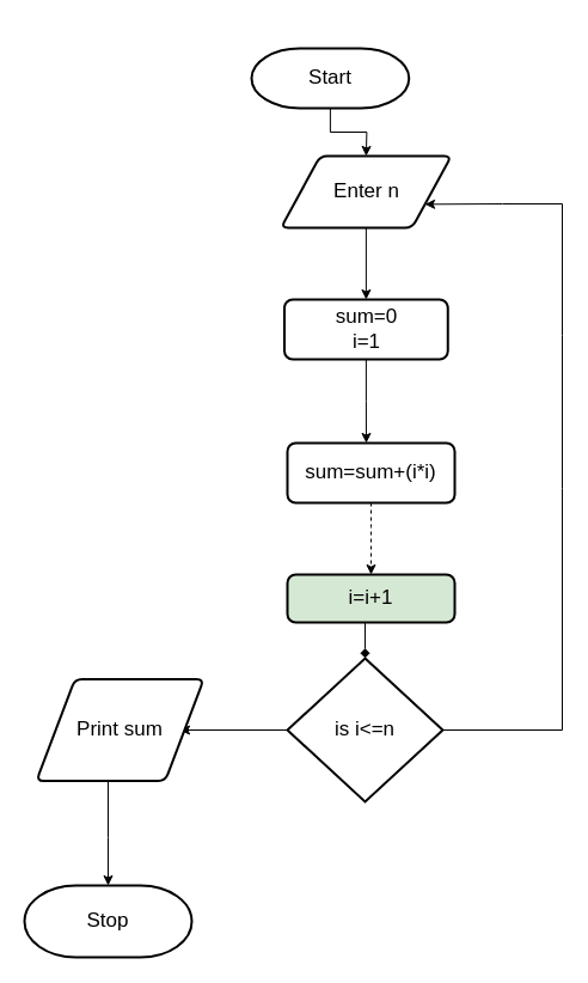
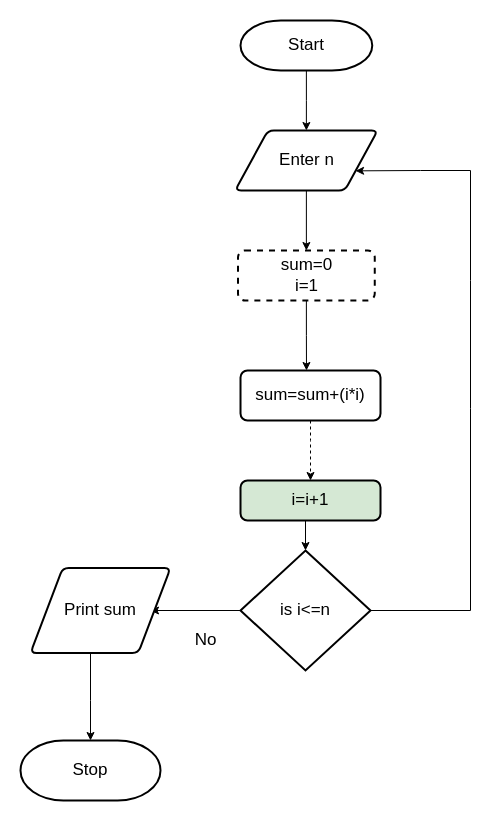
  <mxCell id="0" />
  <mxCell id="1" parent="0" />
  <mxCell id="2" style="edgeStyle=orthogonalEdgeStyle;rounded=0;orthogonalLoop=1;jettySize=auto;html=1;exitX=0.5;exitY=1;exitDx=0;exitDy=0;fontSize=17;" edge="1" parent="1" source="3"><mxGeometry relative="1" as="geometry"><mxPoint x="306" y="370" as="targetPoint" /></mxGeometry></mxCell>
- <mxCell id="3" value="sum=0&lt;br&gt;i=1" style="rounded=1;whiteSpace=wrap;html=1;absoluteArcSize=1;arcSize=14;strokeWidth=2;fontSize=17;" vertex="1" parent="1"><mxGeometry x="237.5" y="250" width="136.76" height="50" as="geometry" /></mxCell>
+ <mxCell id="3" value="sum=0&lt;br&gt;i=1" style="rounded=1;whiteSpace=wrap;html=1;absoluteArcSize=1;arcSize=14;strokeWidth=2;fontSize=17;dashed=1;" vertex="1" parent="1"><mxGeometry x="237.5" y="250" width="136.76" height="50" as="geometry" /></mxCell>
  <mxCell id="4" value="" style="endArrow=classic;html=1;rounded=0;fontSize=17;" edge="1" parent="1" target="3"><mxGeometry width="50" height="50" relative="1" as="geometry"><mxPoint x="305.88" y="180" as="sourcePoint" /><mxPoint x="350" y="310" as="targetPoint" /></mxGeometry></mxCell>
  <mxCell id="5" style="edgeStyle=orthogonalEdgeStyle;rounded=0;orthogonalLoop=1;jettySize=auto;html=1;exitX=0.5;exitY=1;exitDx=0;exitDy=0;exitPerimeter=0;entryX=0.5;entryY=0;entryDx=0;entryDy=0;fontSize=17;" edge="1" parent="1" source="6"><mxGeometry relative="1" as="geometry"><mxPoint x="305.88" y="130" as="targetPoint" /></mxGeometry></mxCell>
- <mxCell id="6" value="Start" style="strokeWidth=2;html=1;shape=mxgraph.flowchart.terminator;whiteSpace=wrap;fontSize=17;" vertex="1" parent="1"><mxGeometry x="210.01" y="40" width="131.75" height="50" as="geometry" /></mxCell>
+ <mxCell id="6" value="Start" style="strokeWidth=2;html=1;shape=mxgraph.flowchart.terminator;whiteSpace=wrap;fontSize=17;" vertex="1" parent="1"><mxGeometry x="240.01" y="20" width="131.75" height="50" as="geometry" /></mxCell>
  <mxCell id="7" value="Enter n" style="shape=parallelogram;html=1;strokeWidth=2;perimeter=parallelogramPerimeter;whiteSpace=wrap;rounded=1;arcSize=12;size=0.23;fontSize=17;" vertex="1" parent="1"><mxGeometry x="234.63" y="130" width="142.5" height="60" as="geometry" /></mxCell>
  <mxCell id="8" style="edgeStyle=orthogonalEdgeStyle;rounded=0;orthogonalLoop=1;jettySize=auto;html=1;exitX=0.5;exitY=1;exitDx=0;exitDy=0;fontSize=17;dashed=1;" edge="1" parent="1" source="9" target="11"><mxGeometry relative="1" as="geometry"><Array as="points"><mxPoint x="310" y="440" /><mxPoint x="310" y="440" /></Array></mxGeometry></mxCell>
  <mxCell id="9" value="sum=sum+(i*i)" style="rounded=1;whiteSpace=wrap;html=1;absoluteArcSize=1;arcSize=14;strokeWidth=2;fontSize=17;" vertex="1" parent="1"><mxGeometry x="240.01" y="370" width="140" height="50" as="geometry" /></mxCell>
- <mxCell id="10" style="edgeStyle=orthogonalEdgeStyle;rounded=0;orthogonalLoop=1;jettySize=auto;html=1;exitX=0.5;exitY=1;exitDx=0;exitDy=0;entryX=0.5;entryY=0;entryDx=0;entryDy=0;entryPerimeter=0;fontSize=17;endArrow=diamond;" edge="1" parent="1" source="11" target="13"><mxGeometry relative="1" as="geometry" /></mxCell>
+ <mxCell id="10" style="edgeStyle=orthogonalEdgeStyle;rounded=0;orthogonalLoop=1;jettySize=auto;html=1;exitX=0.5;exitY=1;exitDx=0;exitDy=0;entryX=0.5;entryY=0;entryDx=0;entryDy=0;entryPerimeter=0;fontSize=17;" edge="1" parent="1" source="11" target="13"><mxGeometry relative="1" as="geometry" /></mxCell>
  <mxCell id="11" value="i=i+1" style="rounded=1;whiteSpace=wrap;html=1;absoluteArcSize=1;arcSize=14;strokeWidth=2;fontSize=17;fillColor=#d5e8d4;" vertex="1" parent="1"><mxGeometry x="240.01" y="480" width="140" height="40" as="geometry" /></mxCell>
  <mxCell id="12" style="edgeStyle=orthogonalEdgeStyle;rounded=0;orthogonalLoop=1;jettySize=auto;html=1;exitX=0;exitY=0.5;exitDx=0;exitDy=0;exitPerimeter=0;fontSize=17;" edge="1" parent="1" source="13"><mxGeometry relative="1" as="geometry"><mxPoint x="150" y="610" as="targetPoint" /></mxGeometry></mxCell>
  <mxCell id="13" value="is i&amp;lt;=n" style="strokeWidth=2;html=1;shape=mxgraph.flowchart.decision;whiteSpace=wrap;fontSize=17;" vertex="1" parent="1"><mxGeometry x="240" y="550" width="130" height="120" as="geometry" /></mxCell>
  <mxCell id="14" value="" style="endArrow=classic;html=1;rounded=0;fontSize=17;exitX=1;exitY=0.5;exitDx=0;exitDy=0;exitPerimeter=0;entryX=1;entryY=0.75;entryDx=0;entryDy=0;" edge="1" parent="1" source="13" target="7"><mxGeometry width="50" height="50" relative="1" as="geometry"><mxPoint x="290" y="530" as="sourcePoint" /><mxPoint x="370" y="280" as="targetPoint" /><Array as="points"><mxPoint x="470" y="610" /><mxPoint x="470" y="408" /><mxPoint x="470" y="280" /><mxPoint x="470" y="170" /><mxPoint x="420" y="170" /></Array></mxGeometry></mxCell>
+ <mxCell id="15" value="No" style="text;html=1;align=center;verticalAlign=middle;resizable=0;points=[];autosize=1;strokeColor=none;fillColor=none;fontSize=17;" vertex="1" parent="1"><mxGeometry x="180" y="625" width="50" height="30" as="geometry" /></mxCell>
  <mxCell id="16" style="edgeStyle=orthogonalEdgeStyle;rounded=0;orthogonalLoop=1;jettySize=auto;html=1;exitX=0.5;exitY=1;exitDx=0;exitDy=0;fontSize=17;" edge="1" parent="1" source="17"><mxGeometry relative="1" as="geometry"><mxPoint x="90" y="740" as="targetPoint" /><Array as="points"><mxPoint x="90" y="700" /><mxPoint x="90" y="700" /></Array></mxGeometry></mxCell>
  <mxCell id="17" value="Print sum" style="shape=parallelogram;html=1;strokeWidth=2;perimeter=parallelogramPerimeter;whiteSpace=wrap;rounded=1;arcSize=12;size=0.23;fontSize=17;" vertex="1" parent="1"><mxGeometry x="30" y="567.5" width="140" height="85" as="geometry" /></mxCell>
  <mxCell id="18" value="Stop" style="strokeWidth=2;html=1;shape=mxgraph.flowchart.terminator;whiteSpace=wrap;fontSize=17;" vertex="1" parent="1"><mxGeometry x="20" y="740" width="140" height="60" as="geometry" /></mxCell>
